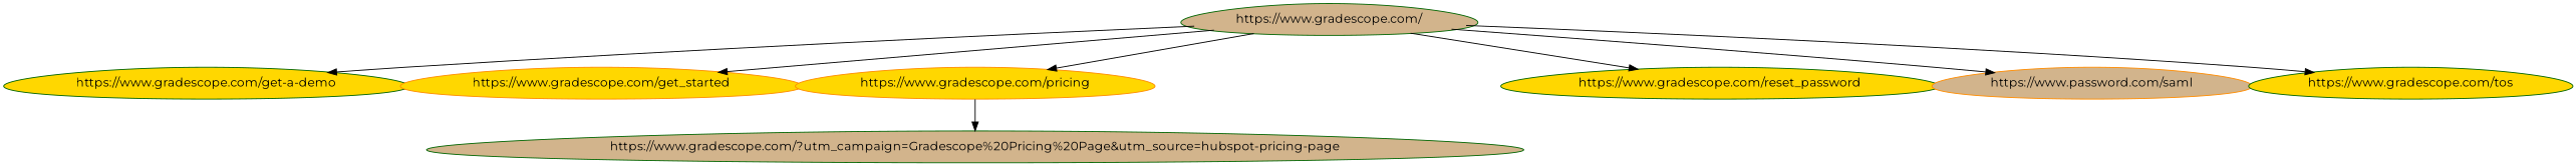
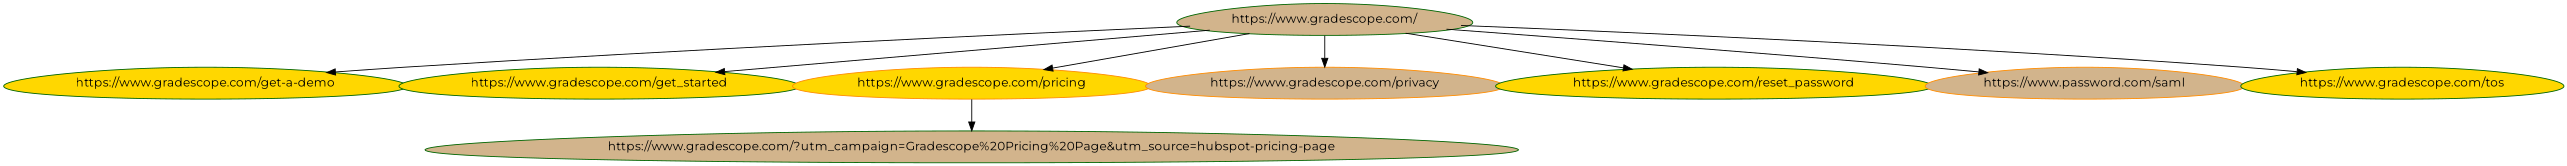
  digraph {
    fontname=Montserrat
    node [color=darkgreen fillcolor=gold fontname=Montserrat shape=egg style=filled]
    edge [fontname=Montserrat]
    n1 [fillcolor=tan label="https://www.gradescope.com/"]
    n2 [label="https://www.gradescope.com/get-a-demo"]
-   n3 [color=darkorange label="https://www.gradescope.com/get_started"]
+   n3 [label="https://www.gradescope.com/get_started"]
    n4 [color=darkorange label="https://www.gradescope.com/pricing"]
+   n5 [color=darkorange fillcolor=tan label="https://www.gradescope.com/privacy"]
    n6 [label="https://www.gradescope.com/reset_password"]
    n7 [color=darkorange fillcolor=tan label="https://www.password.com/saml"]
    n8 [label="https://www.gradescope.com/tos"]
    n9 [fillcolor=tan label="https://www.gradescope.com/?utm_campaign=Gradescope%20Pricing%20Page&utm_source=hubspot-pricing-page"]
    n1 -> n2
    n1 -> n3
    n1 -> n4
+   n1 -> n5
    n1 -> n6
    n1 -> n7
    n1 -> n8
    n4 -> n9
  }
